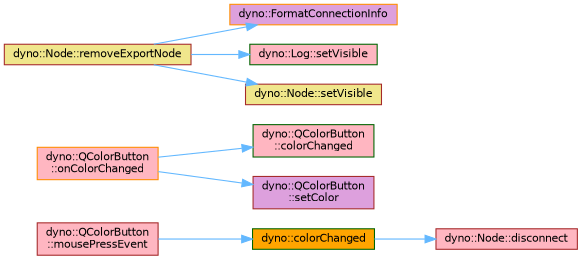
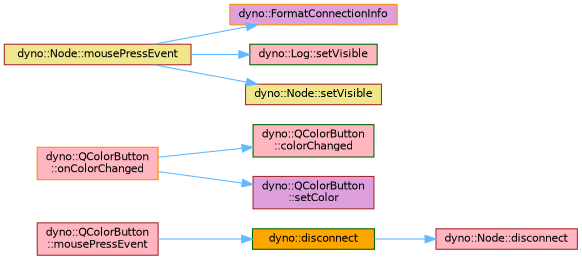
  digraph {
    rankdir=LR
    node [color=brown fillcolor=lightpink fontname=Helvetica fontsize=10 shape=box style=filled]
    edge [color=steelblue1 fontname=Helvetica fontsize=10 labelfontname=Helvetica labelfontsize=10 style=solid]
    n1 [fontcolor=black height=0.2 label="dyno::QColorButton\l::mousePressEvent" width=0.4]
-   n2 [color=darkgreen fillcolor=orange height=0.2 label="dyno::colorChanged" width=0.4]
+   n2 [color=darkgreen fillcolor=orange height=0.2 label="dyno::disconnect" width=0.4]
    n3 [height=0.2 label="dyno::Node::disconnect" width=0.4]
    n4 [color=darkorange height=0.2 label="dyno::QColorButton\l::onColorChanged" width=0.4]
    n5 [color=darkgreen height=0.2 label="dyno::QColorButton\l::colorChanged" width=0.4]
    n6 [fillcolor=plum height=0.2 label="dyno::QColorButton\l::setColor" width=0.4]
-   n7 [fillcolor=khaki height=0.2 label="dyno::Node::removeExportNode" width=0.4]
+   n7 [fillcolor=khaki height=0.2 label="dyno::Node::mousePressEvent" width=0.4]
    n8 [color=darkorange fillcolor=plum height=0.2 label="dyno::FormatConnectionInfo" width=0.4]
    n9 [color=darkgreen height=0.2 label="dyno::Log::setVisible" width=0.4]
    n10 [fillcolor=khaki height=0.2 label="dyno::Node::setVisible" width=0.4]
    n1 -> n2
    n2 -> n3
    n4 -> n5
    n4 -> n6
    n7 -> n8
    n7 -> n9
    n7 -> n10
  }
